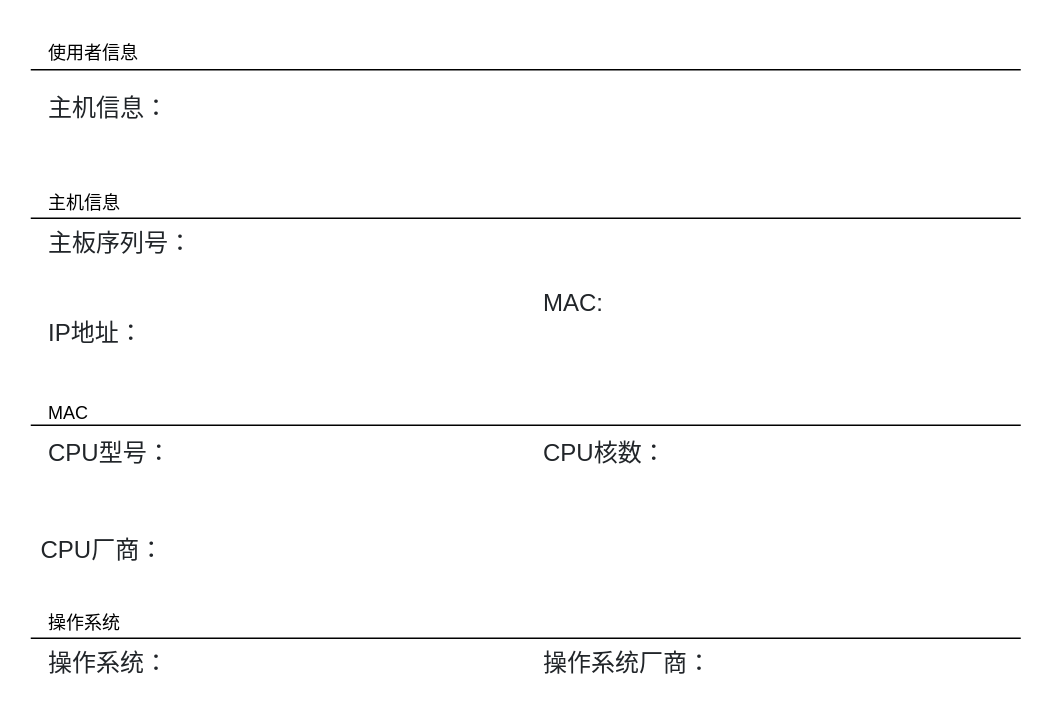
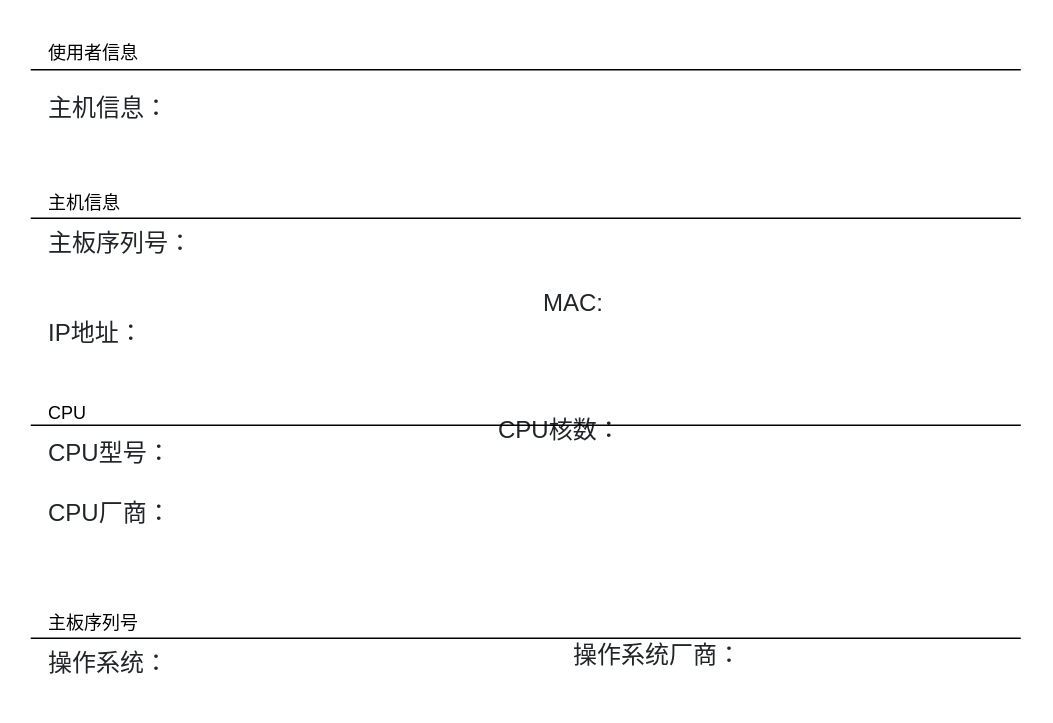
  <mxCell id="0" />
  <mxCell id="1" parent="0" />
  <mxCell id="2" value="主板序列号：" style="fillColor=none;strokeColor=none;align=left;fontSize=16;fontColor=#212529;" vertex="1" parent="1"><mxGeometry x="30" y="140" width="200" height="40" as="geometry" /></mxCell>
  <mxCell id="3" value="主机信息：" style="fillColor=none;strokeColor=none;align=left;fontSize=16;fontColor=#212529;" vertex="1" parent="1"><mxGeometry x="30" y="50" width="200" height="40" as="geometry" /></mxCell>
  <mxCell id="4" value="IP地址：" style="fillColor=none;strokeColor=none;align=left;fontSize=16;fontColor=#212529;" vertex="1" parent="1"><mxGeometry x="30" y="200" width="200" height="40" as="geometry" /></mxCell>
  <mxCell id="5" value="操作系统：" style="fillColor=none;strokeColor=none;align=left;fontSize=16;fontColor=#212529;" vertex="1" parent="1"><mxGeometry x="30" y="420" width="200" height="40" as="geometry" /></mxCell>
  <mxCell id="6" value="MAC:" style="fillColor=none;strokeColor=none;align=left;fontSize=16;fontColor=#212529;" vertex="1" parent="1"><mxGeometry x="360" y="180" width="200" height="40" as="geometry" /></mxCell>
- <mxCell id="7" value="操作系统厂商：" style="fillColor=none;strokeColor=none;align=left;fontSize=16;fontColor=#212529;" vertex="1" parent="1"><mxGeometry x="360" y="420" width="200" height="40" as="geometry" /></mxCell>
+ <mxCell id="7" value="操作系统厂商：" style="fillColor=none;strokeColor=none;align=left;fontSize=16;fontColor=#212529;" vertex="1" parent="1"><mxGeometry x="380" y="415" width="200" height="40" as="geometry" /></mxCell>
  <mxCell id="8" value="CPU型号：" style="fillColor=none;strokeColor=none;align=left;fontSize=16;fontColor=#212529;" vertex="1" parent="1"><mxGeometry x="30" y="280" width="200" height="40" as="geometry" /></mxCell>
- <mxCell id="9" value="CPU核数：" style="fillColor=none;strokeColor=none;align=left;fontSize=16;fontColor=#212529;" vertex="1" parent="1"><mxGeometry x="360" y="280" width="200" height="40" as="geometry" /></mxCell>
- <mxCell id="10" value="CPU厂商：" style="fillColor=none;strokeColor=none;align=left;fontSize=16;fontColor=#212529;" vertex="1" parent="1"><mxGeometry x="25" y="345" width="200" height="40" as="geometry" /></mxCell>
+ <mxCell id="9" value="CPU核数：" style="fillColor=none;strokeColor=none;align=left;fontSize=16;fontColor=#212529;" vertex="1" parent="1"><mxGeometry x="330" y="265" width="200" height="40" as="geometry" /></mxCell>
+ <mxCell id="10" value="CPU厂商：" style="fillColor=none;strokeColor=none;align=left;fontSize=16;fontColor=#212529;" vertex="1" parent="1"><mxGeometry x="30" y="320" width="200" height="40" as="geometry" /></mxCell>
  <mxCell id="11" value="使用者信息" style="text;html=1;strokeColor=none;fillColor=none;align=left;verticalAlign=middle;whiteSpace=wrap;rounded=0;" vertex="1" parent="1"><mxGeometry x="30" y="20" width="110" height="30" as="geometry" /></mxCell>
  <mxCell id="12" value="主机信息" style="text;html=1;strokeColor=none;fillColor=none;align=left;verticalAlign=middle;whiteSpace=wrap;rounded=0;" vertex="1" parent="1"><mxGeometry x="30" y="120" width="110" height="30" as="geometry" /></mxCell>
- <mxCell id="13" value="MAC&amp;nbsp;" style="text;html=1;strokeColor=none;fillColor=none;align=left;verticalAlign=middle;whiteSpace=wrap;rounded=0;" vertex="1" parent="1"><mxGeometry x="30" y="260" width="110" height="30" as="geometry" /></mxCell>
- <mxCell id="14" value="操作系统" style="text;html=1;strokeColor=none;fillColor=none;align=left;verticalAlign=middle;whiteSpace=wrap;rounded=0;" vertex="1" parent="1"><mxGeometry x="30" y="400" width="110" height="30" as="geometry" /></mxCell>
+ <mxCell id="13" value="CPU&amp;nbsp;" style="text;html=1;strokeColor=none;fillColor=none;align=left;verticalAlign=middle;whiteSpace=wrap;rounded=0;" vertex="1" parent="1"><mxGeometry x="30" y="260" width="110" height="30" as="geometry" /></mxCell>
+ <mxCell id="14" value="主板序列号" style="text;html=1;strokeColor=none;fillColor=none;align=left;verticalAlign=middle;whiteSpace=wrap;rounded=0;" vertex="1" parent="1"><mxGeometry x="30" y="400" width="110" height="30" as="geometry" /></mxCell>
  <mxCell id="15" value="" style="endArrow=none;html=1;rounded=0;" edge="1" parent="1"><mxGeometry width="50" height="50" relative="1" as="geometry"><mxPoint x="20" y="46" as="sourcePoint" /><mxPoint x="680" y="46" as="targetPoint" /></mxGeometry></mxCell>
  <mxCell id="16" value="" style="endArrow=none;html=1;rounded=0;" edge="1" parent="1"><mxGeometry width="50" height="50" relative="1" as="geometry"><mxPoint x="20" y="145" as="sourcePoint" /><mxPoint x="680" y="145" as="targetPoint" /></mxGeometry></mxCell>
  <mxCell id="17" value="" style="endArrow=none;html=1;rounded=0;" edge="1" parent="1"><mxGeometry width="50" height="50" relative="1" as="geometry"><mxPoint x="20" y="283" as="sourcePoint" /><mxPoint x="680" y="283" as="targetPoint" /></mxGeometry></mxCell>
  <mxCell id="18" value="" style="endArrow=none;html=1;rounded=0;" edge="1" parent="1"><mxGeometry width="50" height="50" relative="1" as="geometry"><mxPoint x="20" y="425" as="sourcePoint" /><mxPoint x="680" y="425" as="targetPoint" /></mxGeometry></mxCell>
